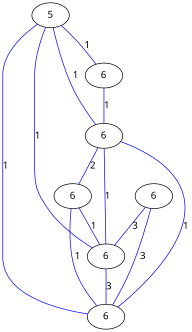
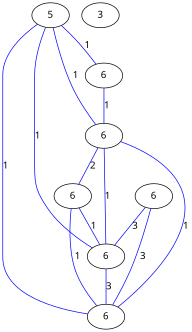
  graph {
    fontname="Noto Sans"
    node [fontname="Noto Sans"]
    edge [color=blue fontname="Noto Sans"]
    n1 [label=5]
    n2 [label=6]
    n3 [label=6]
    n4 [label=6]
    n5 [label=6]
    n6 [label=6]
    n7 [label=6]
+   n8 [label=3]
    n1 -- n2 [label=1]
    n1 -- n3 [label=1]
    n1 -- n4 [label=1]
    n1 -- n5 [label=1]
    n2 -- n3 [label=1]
    n3 -- n4 [label=1]
    n3 -- n5 [label=1]
    n3 -- n7 [label=2]
    n4 -- n5 [label=3]
    n6 -- n4 [label=3]
    n6 -- n5 [label=3]
    n7 -- n4 [label=1]
    n7 -- n5 [label=1]
  }
